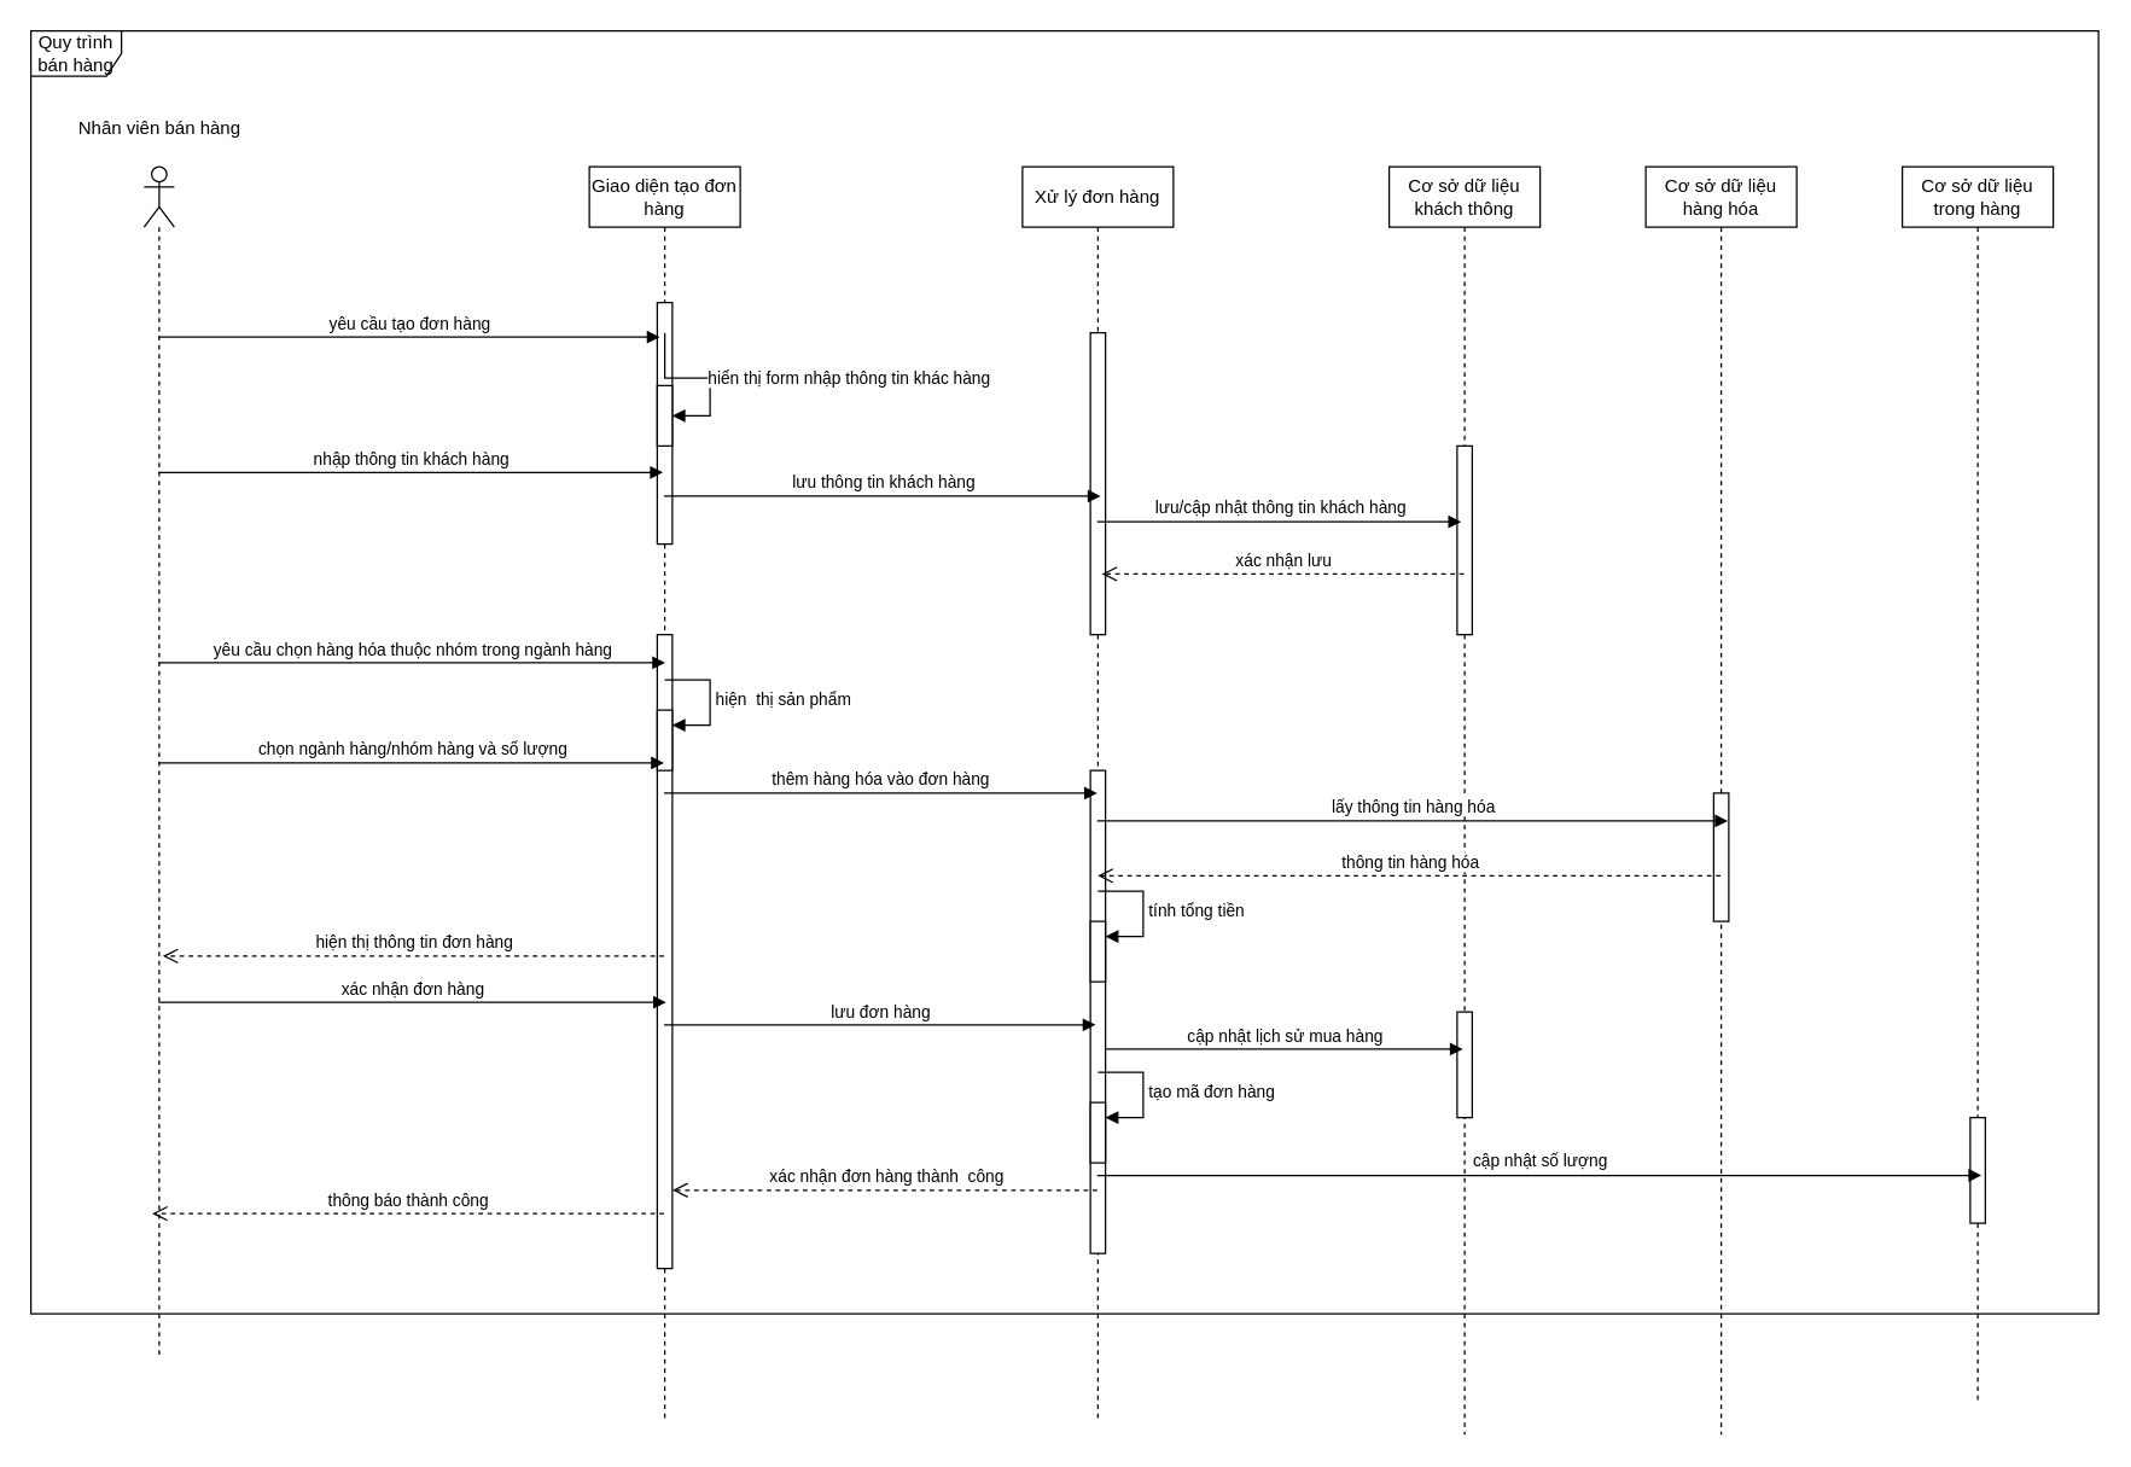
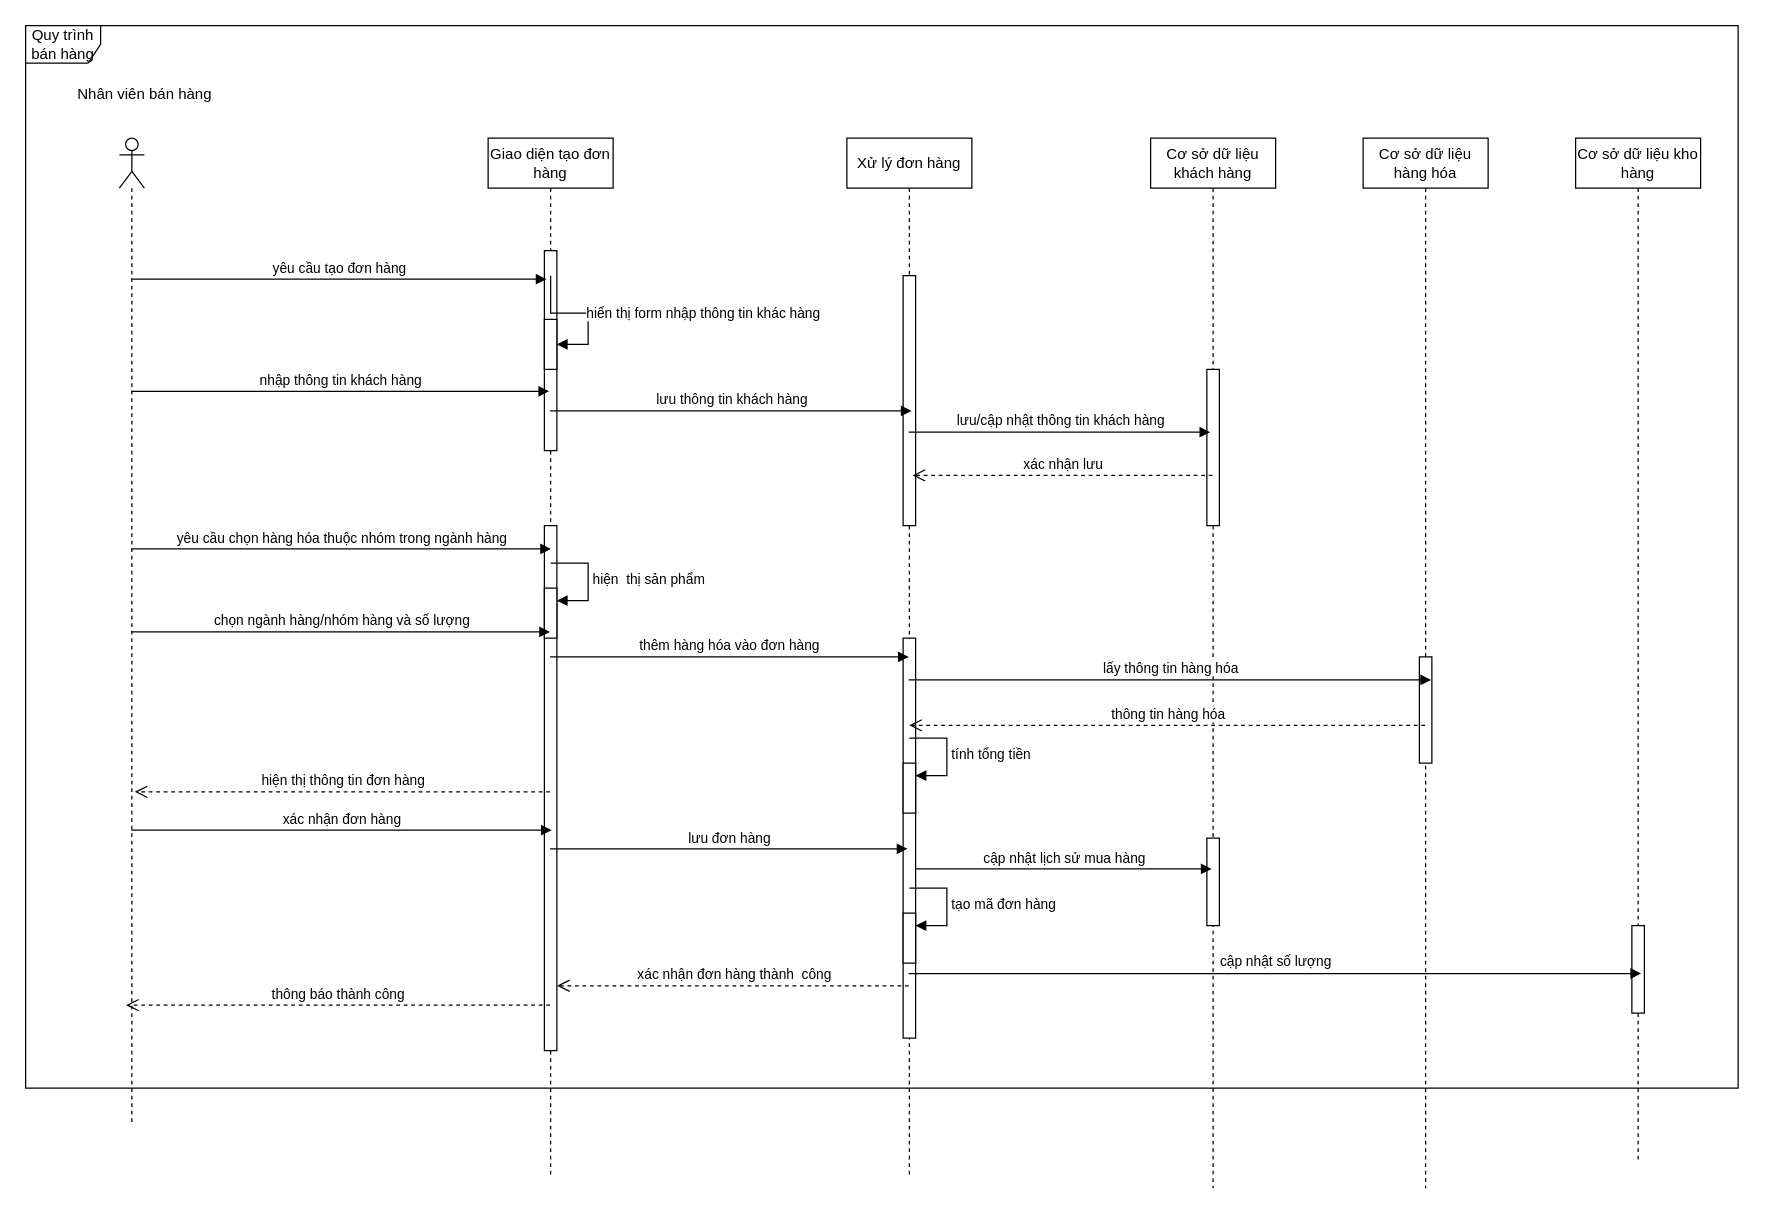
  <mxCell id="0" />
  <mxCell id="1" parent="0" />
  <mxCell id="2" value="Quy trình bán hàng" style="shape=umlFrame;whiteSpace=wrap;html=1;pointerEvents=0;" parent="1" vertex="1"><mxGeometry x="20" y="20" width="1370" height="850" as="geometry" /></mxCell>
  <mxCell id="3" value="" style="shape=umlLifeline;perimeter=lifelinePerimeter;whiteSpace=wrap;html=1;container=1;dropTarget=0;collapsible=0;recursiveResize=0;outlineConnect=0;portConstraint=eastwest;newEdgeStyle={&quot;curved&quot;:0,&quot;rounded&quot;:0};participant=umlActor;size=40;" parent="1" vertex="1"><mxGeometry x="95" y="110" width="20" height="790" as="geometry" /></mxCell>
- <mxCell id="4" value="Nhân viên bán hàng" style="text;html=1;align=center;verticalAlign=middle;resizable=0;points=[];autosize=1;strokeColor=none;fillColor=none;" parent="1" vertex="1"><mxGeometry x="40" y="70" width="130" height="30" as="geometry" /></mxCell>
+ <mxCell id="4" value="Nhân viên bán hàng" style="text;html=1;align=center;verticalAlign=middle;resizable=0;points=[];autosize=1;strokeColor=none;fillColor=none;" parent="1" vertex="1"><mxGeometry x="50" y="60" width="130" height="30" as="geometry" /></mxCell>
  <mxCell id="5" value="Giao diện tạo đơn hàng" style="shape=umlLifeline;perimeter=lifelinePerimeter;whiteSpace=wrap;html=1;container=1;dropTarget=0;collapsible=0;recursiveResize=0;outlineConnect=0;portConstraint=eastwest;newEdgeStyle={&quot;curved&quot;:0,&quot;rounded&quot;:0};" parent="1" vertex="1"><mxGeometry x="390" y="110" width="100" height="830" as="geometry" /></mxCell>
  <mxCell id="6" value="" style="html=1;points=[[0,0,0,0,5],[0,1,0,0,-5],[1,0,0,0,5],[1,1,0,0,-5]];perimeter=orthogonalPerimeter;outlineConnect=0;targetShapes=umlLifeline;portConstraint=eastwest;newEdgeStyle={&quot;curved&quot;:0,&quot;rounded&quot;:0};" parent="5" vertex="1"><mxGeometry x="45" y="90" width="10" height="160" as="geometry" /></mxCell>
  <mxCell id="7" value="" style="html=1;points=[[0,0,0,0,5],[0,1,0,0,-5],[1,0,0,0,5],[1,1,0,0,-5]];perimeter=orthogonalPerimeter;outlineConnect=0;targetShapes=umlLifeline;portConstraint=eastwest;newEdgeStyle={&quot;curved&quot;:0,&quot;rounded&quot;:0};" parent="5" vertex="1"><mxGeometry x="45" y="145" width="10" height="40" as="geometry" /></mxCell>
  <mxCell id="8" value="hiển thị form nhập thông tin khác hàng" style="html=1;align=left;spacingLeft=2;endArrow=block;rounded=0;edgeStyle=orthogonalEdgeStyle;curved=0;rounded=0;" parent="5" target="7" edge="1"><mxGeometry relative="1" as="geometry"><mxPoint x="50" y="110" as="sourcePoint" /><Array as="points"><mxPoint x="80" y="140" /></Array></mxGeometry></mxCell>
  <mxCell id="9" value="" style="html=1;points=[[0,0,0,0,5],[0,1,0,0,-5],[1,0,0,0,5],[1,1,0,0,-5]];perimeter=orthogonalPerimeter;outlineConnect=0;targetShapes=umlLifeline;portConstraint=eastwest;newEdgeStyle={&quot;curved&quot;:0,&quot;rounded&quot;:0};" parent="5" vertex="1"><mxGeometry x="45" y="310" width="10" height="420" as="geometry" /></mxCell>
  <mxCell id="10" value="" style="html=1;points=[[0,0,0,0,5],[0,1,0,0,-5],[1,0,0,0,5],[1,1,0,0,-5]];perimeter=orthogonalPerimeter;outlineConnect=0;targetShapes=umlLifeline;portConstraint=eastwest;newEdgeStyle={&quot;curved&quot;:0,&quot;rounded&quot;:0};" parent="5" vertex="1"><mxGeometry x="45" y="360" width="10" height="40" as="geometry" /></mxCell>
  <mxCell id="11" value="hiện&amp;nbsp; thị sản phẩm" style="html=1;align=left;spacingLeft=2;endArrow=block;rounded=0;edgeStyle=orthogonalEdgeStyle;curved=0;rounded=0;" parent="5" target="10" edge="1"><mxGeometry relative="1" as="geometry"><mxPoint x="50" y="340" as="sourcePoint" /><Array as="points"><mxPoint x="80" y="370" /></Array></mxGeometry></mxCell>
  <mxCell id="12" value="Xử lý đơn hàng" style="shape=umlLifeline;perimeter=lifelinePerimeter;whiteSpace=wrap;html=1;container=1;dropTarget=0;collapsible=0;recursiveResize=0;outlineConnect=0;portConstraint=eastwest;newEdgeStyle={&quot;curved&quot;:0,&quot;rounded&quot;:0};" parent="1" vertex="1"><mxGeometry x="677" y="110" width="100" height="830" as="geometry" /></mxCell>
  <mxCell id="13" value="" style="html=1;points=[[0,0,0,0,5],[0,1,0,0,-5],[1,0,0,0,5],[1,1,0,0,-5]];perimeter=orthogonalPerimeter;outlineConnect=0;targetShapes=umlLifeline;portConstraint=eastwest;newEdgeStyle={&quot;curved&quot;:0,&quot;rounded&quot;:0};" parent="12" vertex="1"><mxGeometry x="45" y="110" width="10" height="200" as="geometry" /></mxCell>
  <mxCell id="14" value="" style="html=1;points=[[0,0,0,0,5],[0,1,0,0,-5],[1,0,0,0,5],[1,1,0,0,-5]];perimeter=orthogonalPerimeter;outlineConnect=0;targetShapes=umlLifeline;portConstraint=eastwest;newEdgeStyle={&quot;curved&quot;:0,&quot;rounded&quot;:0};" parent="12" vertex="1"><mxGeometry x="45" y="400" width="10" height="320" as="geometry" /></mxCell>
  <mxCell id="15" value="" style="html=1;points=[[0,0,0,0,5],[0,1,0,0,-5],[1,0,0,0,5],[1,1,0,0,-5]];perimeter=orthogonalPerimeter;outlineConnect=0;targetShapes=umlLifeline;portConstraint=eastwest;newEdgeStyle={&quot;curved&quot;:0,&quot;rounded&quot;:0};" parent="12" vertex="1"><mxGeometry x="45" y="500" width="10" height="40" as="geometry" /></mxCell>
  <mxCell id="16" value="tính tổng tiền" style="html=1;align=left;spacingLeft=2;endArrow=block;rounded=0;edgeStyle=orthogonalEdgeStyle;curved=0;rounded=0;" parent="12" target="15" edge="1"><mxGeometry x="0.012" relative="1" as="geometry"><mxPoint x="50" y="480" as="sourcePoint" /><Array as="points"><mxPoint x="80" y="510" /></Array><mxPoint as="offset" /></mxGeometry></mxCell>
  <mxCell id="17" value="tạo mã đơn hàng" style="html=1;align=left;spacingLeft=2;endArrow=block;rounded=0;edgeStyle=orthogonalEdgeStyle;curved=0;rounded=0;" parent="12" target="18" edge="1"><mxGeometry relative="1" as="geometry"><mxPoint x="50" y="600" as="sourcePoint" /><Array as="points"><mxPoint x="80" y="630" /></Array></mxGeometry></mxCell>
  <mxCell id="18" value="" style="html=1;points=[[0,0,0,0,5],[0,1,0,0,-5],[1,0,0,0,5],[1,1,0,0,-5]];perimeter=orthogonalPerimeter;outlineConnect=0;targetShapes=umlLifeline;portConstraint=eastwest;newEdgeStyle={&quot;curved&quot;:0,&quot;rounded&quot;:0};" parent="12" vertex="1"><mxGeometry x="45" y="620" width="10" height="40" as="geometry" /></mxCell>
- <mxCell id="19" value="Cơ sở dữ liệu khách thông" style="shape=umlLifeline;perimeter=lifelinePerimeter;whiteSpace=wrap;html=1;container=1;dropTarget=0;collapsible=0;recursiveResize=0;outlineConnect=0;portConstraint=eastwest;newEdgeStyle={&quot;curved&quot;:0,&quot;rounded&quot;:0};" parent="1" vertex="1"><mxGeometry x="920" y="110" width="100" height="840" as="geometry" /></mxCell>
+ <mxCell id="19" value="Cơ sở dữ liệu khách hàng" style="shape=umlLifeline;perimeter=lifelinePerimeter;whiteSpace=wrap;html=1;container=1;dropTarget=0;collapsible=0;recursiveResize=0;outlineConnect=0;portConstraint=eastwest;newEdgeStyle={&quot;curved&quot;:0,&quot;rounded&quot;:0};" parent="1" vertex="1"><mxGeometry x="920" y="110" width="100" height="840" as="geometry" /></mxCell>
  <mxCell id="20" value="" style="html=1;points=[[0,0,0,0,5],[0,1,0,0,-5],[1,0,0,0,5],[1,1,0,0,-5]];perimeter=orthogonalPerimeter;outlineConnect=0;targetShapes=umlLifeline;portConstraint=eastwest;newEdgeStyle={&quot;curved&quot;:0,&quot;rounded&quot;:0};" parent="19" vertex="1"><mxGeometry x="45" y="185" width="10" height="125" as="geometry" /></mxCell>
  <mxCell id="21" value="" style="html=1;points=[[0,0,0,0,5],[0,1,0,0,-5],[1,0,0,0,5],[1,1,0,0,-5]];perimeter=orthogonalPerimeter;outlineConnect=0;targetShapes=umlLifeline;portConstraint=eastwest;newEdgeStyle={&quot;curved&quot;:0,&quot;rounded&quot;:0};" parent="19" vertex="1"><mxGeometry x="45" y="560" width="10" height="70" as="geometry" /></mxCell>
  <mxCell id="22" value="Cơ sở dữ liệu hàng hóa" style="shape=umlLifeline;perimeter=lifelinePerimeter;whiteSpace=wrap;html=1;container=1;dropTarget=0;collapsible=0;recursiveResize=0;outlineConnect=0;portConstraint=eastwest;newEdgeStyle={&quot;curved&quot;:0,&quot;rounded&quot;:0};" parent="1" vertex="1"><mxGeometry x="1090" y="110" width="100" height="840" as="geometry" /></mxCell>
  <mxCell id="23" value="" style="html=1;points=[[0,0,0,0,5],[0,1,0,0,-5],[1,0,0,0,5],[1,1,0,0,-5]];perimeter=orthogonalPerimeter;outlineConnect=0;targetShapes=umlLifeline;portConstraint=eastwest;newEdgeStyle={&quot;curved&quot;:0,&quot;rounded&quot;:0};" parent="22" vertex="1"><mxGeometry x="45" y="415" width="10" height="85" as="geometry" /></mxCell>
  <mxCell id="24" value="yêu cầu tạo đơn hàng" style="html=1;verticalAlign=bottom;endArrow=block;curved=0;rounded=0;entryX=0.172;entryY=0.143;entryDx=0;entryDy=0;entryPerimeter=0;" parent="1" source="3" target="6" edge="1"><mxGeometry width="80" relative="1" as="geometry"><mxPoint x="650" y="250" as="sourcePoint" /><mxPoint x="886" y="250" as="targetPoint" /></mxGeometry></mxCell>
  <mxCell id="25" value="nhập thông tin khách hàng" style="html=1;verticalAlign=bottom;endArrow=block;curved=0;rounded=0;entryX=0.488;entryY=0.244;entryDx=0;entryDy=0;entryPerimeter=0;" parent="1" source="3" target="5" edge="1"><mxGeometry width="80" relative="1" as="geometry"><mxPoint x="450" y="350" as="sourcePoint" /><mxPoint x="530" y="350" as="targetPoint" /></mxGeometry></mxCell>
  <mxCell id="26" value="lưu thông tin khách hàng" style="html=1;verticalAlign=bottom;endArrow=block;curved=0;rounded=0;entryX=0.518;entryY=0.263;entryDx=0;entryDy=0;entryPerimeter=0;" parent="1" source="5" target="12" edge="1"><mxGeometry width="80" relative="1" as="geometry"><mxPoint x="450" y="350" as="sourcePoint" /><mxPoint x="530" y="350" as="targetPoint" /></mxGeometry></mxCell>
  <mxCell id="27" value="lưu/cập nhật thông tin khách hàng" style="html=1;verticalAlign=bottom;endArrow=block;curved=0;rounded=0;entryX=0.477;entryY=0.28;entryDx=0;entryDy=0;entryPerimeter=0;" parent="1" source="12" target="19" edge="1"><mxGeometry x="0.004" width="80" relative="1" as="geometry"><mxPoint x="620" y="350" as="sourcePoint" /><mxPoint x="700" y="350" as="targetPoint" /><mxPoint as="offset" /></mxGeometry></mxCell>
  <mxCell id="28" value="xác nhận lưu" style="html=1;verticalAlign=bottom;endArrow=open;dashed=1;endSize=8;curved=0;rounded=0;entryX=0.755;entryY=0.799;entryDx=0;entryDy=0;entryPerimeter=0;" parent="1" source="19" target="13" edge="1"><mxGeometry relative="1" as="geometry"><mxPoint x="700" y="350" as="sourcePoint" /><mxPoint x="620" y="350" as="targetPoint" /></mxGeometry></mxCell>
  <mxCell id="29" value="yêu cầu chọn hàng hóa thuộc nhóm trong ngành hàng" style="html=1;verticalAlign=bottom;endArrow=block;curved=0;rounded=0;entryX=0.503;entryY=0.396;entryDx=0;entryDy=0;entryPerimeter=0;" parent="1" source="3" target="5" edge="1"><mxGeometry width="80" relative="1" as="geometry"><mxPoint x="530" y="480" as="sourcePoint" /><mxPoint x="610" y="480" as="targetPoint" /></mxGeometry></mxCell>
  <mxCell id="30" value="chọn ngành hàng/nhóm hàng và số lượng" style="html=1;verticalAlign=bottom;endArrow=block;curved=0;rounded=0;" parent="1" source="3" target="5" edge="1"><mxGeometry x="0.004" width="80" relative="1" as="geometry"><mxPoint x="520" y="470" as="sourcePoint" /><mxPoint x="600" y="470" as="targetPoint" /><mxPoint as="offset" /></mxGeometry></mxCell>
  <mxCell id="31" value="thêm hàng hóa vào đơn hàng" style="html=1;verticalAlign=bottom;endArrow=block;curved=0;rounded=0;" parent="1" source="5" target="12" edge="1"><mxGeometry x="-0.002" width="80" relative="1" as="geometry"><mxPoint x="520" y="470" as="sourcePoint" /><mxPoint x="600" y="470" as="targetPoint" /><mxPoint as="offset" /></mxGeometry></mxCell>
  <mxCell id="32" value="lấy thông tin hàng hóa" style="html=1;verticalAlign=bottom;endArrow=block;curved=0;rounded=0;entryX=0.544;entryY=0.516;entryDx=0;entryDy=0;entryPerimeter=0;" parent="1" source="12" target="22" edge="1"><mxGeometry width="80" relative="1" as="geometry"><mxPoint x="760" y="470" as="sourcePoint" /><mxPoint x="840" y="470" as="targetPoint" /></mxGeometry></mxCell>
  <mxCell id="33" value="thông tin hàng hóa" style="html=1;verticalAlign=bottom;endArrow=open;dashed=1;endSize=8;curved=0;rounded=0;entryX=0.499;entryY=0.566;entryDx=0;entryDy=0;entryPerimeter=0;" parent="1" source="22" target="12" edge="1"><mxGeometry relative="1" as="geometry"><mxPoint x="880" y="670" as="sourcePoint" /><mxPoint x="469" y="670" as="targetPoint" /></mxGeometry></mxCell>
  <mxCell id="34" value="hiện thị thông tin đơn hàng" style="html=1;verticalAlign=bottom;endArrow=open;dashed=1;endSize=8;curved=0;rounded=0;entryX=0.615;entryY=0.662;entryDx=0;entryDy=0;entryPerimeter=0;" parent="1" source="5" target="3" edge="1"><mxGeometry relative="1" as="geometry"><mxPoint x="570" y="760" as="sourcePoint" /><mxPoint x="-50" y="760" as="targetPoint" /></mxGeometry></mxCell>
  <mxCell id="35" value="xác nhận đơn hàng" style="html=1;verticalAlign=bottom;endArrow=block;curved=0;rounded=0;entryX=0.509;entryY=0.667;entryDx=0;entryDy=0;entryPerimeter=0;" parent="1" source="3" target="5" edge="1"><mxGeometry width="80" relative="1" as="geometry"><mxPoint x="370" y="640" as="sourcePoint" /><mxPoint x="450" y="640" as="targetPoint" /></mxGeometry></mxCell>
  <mxCell id="36" value="lưu đơn hàng" style="html=1;verticalAlign=bottom;endArrow=block;curved=0;rounded=0;entryX=0.485;entryY=0.685;entryDx=0;entryDy=0;entryPerimeter=0;" parent="1" source="5" target="12" edge="1"><mxGeometry x="0.001" width="80" relative="1" as="geometry"><mxPoint x="820" y="700" as="sourcePoint" /><mxPoint x="1112" y="700" as="targetPoint" /><mxPoint as="offset" /></mxGeometry></mxCell>
  <mxCell id="37" value="cập nhật lịch sử mua hàng" style="html=1;verticalAlign=bottom;endArrow=block;curved=0;rounded=0;entryX=0.488;entryY=0.696;entryDx=0;entryDy=0;entryPerimeter=0;" parent="1" source="14" target="19" edge="1"><mxGeometry x="0.001" width="80" relative="1" as="geometry"><mxPoint x="730" y="670" as="sourcePoint" /><mxPoint x="810" y="670" as="targetPoint" /><mxPoint as="offset" /></mxGeometry></mxCell>
  <mxCell id="38" value="xác nhận đơn hàng thành&amp;nbsp; công" style="html=1;verticalAlign=bottom;endArrow=open;dashed=1;endSize=8;curved=0;rounded=0;entryX=0.551;entryY=0.817;entryDx=0;entryDy=0;entryPerimeter=0;" parent="1" source="12" target="5" edge="1"><mxGeometry x="-0.005" relative="1" as="geometry"><mxPoint x="650" y="740" as="sourcePoint" /><mxPoint x="570" y="740" as="targetPoint" /><mxPoint as="offset" /></mxGeometry></mxCell>
  <mxCell id="39" value="thông báo thành công" style="html=1;verticalAlign=bottom;endArrow=open;dashed=1;endSize=8;curved=0;rounded=0;entryX=0.266;entryY=0.878;entryDx=0;entryDy=0;entryPerimeter=0;" parent="1" source="5" target="3" edge="1"><mxGeometry relative="1" as="geometry"><mxPoint x="510" y="740" as="sourcePoint" /><mxPoint x="430" y="740" as="targetPoint" /></mxGeometry></mxCell>
- <mxCell id="40" value="Cơ sở dữ liệu trong hàng" style="shape=umlLifeline;perimeter=lifelinePerimeter;whiteSpace=wrap;html=1;container=1;dropTarget=0;collapsible=0;recursiveResize=0;outlineConnect=0;portConstraint=eastwest;newEdgeStyle={&quot;curved&quot;:0,&quot;rounded&quot;:0};size=40;" vertex="1" parent="1"><mxGeometry x="1260" y="110" width="100" height="820" as="geometry" /></mxCell>
+ <mxCell id="40" value="Cơ sở dữ liệu kho hàng" style="shape=umlLifeline;perimeter=lifelinePerimeter;whiteSpace=wrap;html=1;container=1;dropTarget=0;collapsible=0;recursiveResize=0;outlineConnect=0;portConstraint=eastwest;newEdgeStyle={&quot;curved&quot;:0,&quot;rounded&quot;:0};size=40;" vertex="1" parent="1"><mxGeometry x="1260" y="110" width="100" height="820" as="geometry" /></mxCell>
  <mxCell id="41" value="" style="html=1;points=[[0,0,0,0,5],[0,1,0,0,-5],[1,0,0,0,5],[1,1,0,0,-5]];perimeter=orthogonalPerimeter;outlineConnect=0;targetShapes=umlLifeline;portConstraint=eastwest;newEdgeStyle={&quot;curved&quot;:0,&quot;rounded&quot;:0};" vertex="1" parent="40"><mxGeometry x="45" y="630" width="10" height="70" as="geometry" /></mxCell>
  <mxCell id="42" value="cập nhật số lượng" style="html=1;verticalAlign=bottom;endArrow=block;curved=0;rounded=0;entryX=0.524;entryY=0.815;entryDx=0;entryDy=0;entryPerimeter=0;" edge="1" parent="1" source="12" target="40"><mxGeometry width="80" relative="1" as="geometry"><mxPoint x="740" y="490" as="sourcePoint" /><mxPoint x="820" y="490" as="targetPoint" /></mxGeometry></mxCell>
